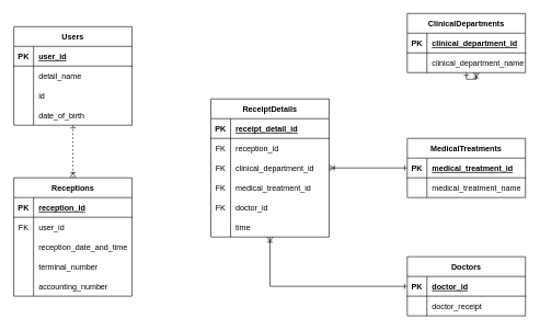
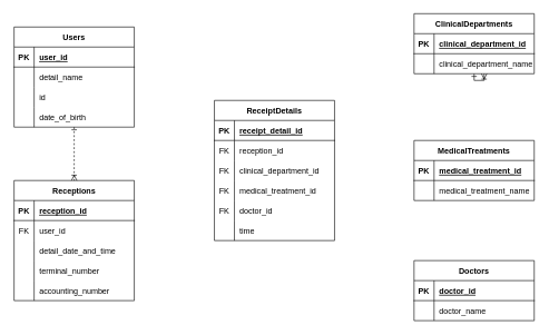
  <mxCell id="0" />
  <mxCell id="1" parent="0" />
  <mxCell id="2" value="Receptions" style="shape=table;startSize=30;container=1;collapsible=1;childLayout=tableLayout;fixedRows=1;rowLines=0;fontStyle=1;align=center;resizeLast=1;" vertex="1" parent="1"><mxGeometry x="20" y="270" width="180" height="180" as="geometry" /></mxCell>
  <mxCell id="3" value="" style="shape=tableRow;horizontal=0;startSize=0;swimlaneHead=0;swimlaneBody=0;fillColor=none;collapsible=0;dropTarget=0;points=[[0,0.5],[1,0.5]];portConstraint=eastwest;top=0;left=0;right=0;bottom=1;" vertex="1" parent="2"><mxGeometry y="30" width="180" height="30" as="geometry" /></mxCell>
  <mxCell id="4" value="PK" style="shape=partialRectangle;connectable=0;fillColor=none;top=0;left=0;bottom=0;right=0;fontStyle=1;overflow=hidden;" vertex="1" parent="3"><mxGeometry width="30" height="30" as="geometry"><mxRectangle width="30" height="30" as="alternateBounds" /></mxGeometry></mxCell>
  <mxCell id="5" value="reception_id" style="shape=partialRectangle;connectable=0;fillColor=none;top=0;left=0;bottom=0;right=0;align=left;spacingLeft=6;fontStyle=5;overflow=hidden;" vertex="1" parent="3"><mxGeometry x="30" width="150" height="30" as="geometry"><mxRectangle width="150" height="30" as="alternateBounds" /></mxGeometry></mxCell>
  <mxCell id="6" value="" style="shape=tableRow;horizontal=0;startSize=0;swimlaneHead=0;swimlaneBody=0;fillColor=none;collapsible=0;dropTarget=0;points=[[0,0.5],[1,0.5]];portConstraint=eastwest;top=0;left=0;right=0;bottom=0;" vertex="1" parent="2"><mxGeometry y="60" width="180" height="30" as="geometry" /></mxCell>
  <mxCell id="7" value="FK" style="shape=partialRectangle;connectable=0;fillColor=none;top=0;left=0;bottom=0;right=0;editable=1;overflow=hidden;" vertex="1" parent="6"><mxGeometry width="30" height="30" as="geometry"><mxRectangle width="30" height="30" as="alternateBounds" /></mxGeometry></mxCell>
  <mxCell id="8" value="user_id" style="shape=partialRectangle;connectable=0;fillColor=none;top=0;left=0;bottom=0;right=0;align=left;spacingLeft=6;overflow=hidden;" vertex="1" parent="6"><mxGeometry x="30" width="150" height="30" as="geometry"><mxRectangle width="150" height="30" as="alternateBounds" /></mxGeometry></mxCell>
  <mxCell id="9" value="" style="shape=tableRow;horizontal=0;startSize=0;swimlaneHead=0;swimlaneBody=0;fillColor=none;collapsible=0;dropTarget=0;points=[[0,0.5],[1,0.5]];portConstraint=eastwest;top=0;left=0;right=0;bottom=0;" vertex="1" parent="2"><mxGeometry y="90" width="180" height="30" as="geometry" /></mxCell>
  <mxCell id="10" value="" style="shape=partialRectangle;connectable=0;fillColor=none;top=0;left=0;bottom=0;right=0;editable=1;overflow=hidden;" vertex="1" parent="9"><mxGeometry width="30" height="30" as="geometry"><mxRectangle width="30" height="30" as="alternateBounds" /></mxGeometry></mxCell>
- <mxCell id="11" value="reception_date_and_time" style="shape=partialRectangle;connectable=0;fillColor=none;top=0;left=0;bottom=0;right=0;align=left;spacingLeft=6;overflow=hidden;" vertex="1" parent="9"><mxGeometry x="30" width="150" height="30" as="geometry"><mxRectangle width="150" height="30" as="alternateBounds" /></mxGeometry></mxCell>
+ <mxCell id="11" value="detail_date_and_time" style="shape=partialRectangle;connectable=0;fillColor=none;top=0;left=0;bottom=0;right=0;align=left;spacingLeft=6;overflow=hidden;" vertex="1" parent="9"><mxGeometry x="30" width="150" height="30" as="geometry"><mxRectangle width="150" height="30" as="alternateBounds" /></mxGeometry></mxCell>
  <mxCell id="12" value="" style="shape=tableRow;horizontal=0;startSize=0;swimlaneHead=0;swimlaneBody=0;fillColor=none;collapsible=0;dropTarget=0;points=[[0,0.5],[1,0.5]];portConstraint=eastwest;top=0;left=0;right=0;bottom=0;" vertex="1" parent="2"><mxGeometry y="120" width="180" height="30" as="geometry" /></mxCell>
  <mxCell id="13" value="" style="shape=partialRectangle;connectable=0;fillColor=none;top=0;left=0;bottom=0;right=0;editable=1;overflow=hidden;" vertex="1" parent="12"><mxGeometry width="30" height="30" as="geometry"><mxRectangle width="30" height="30" as="alternateBounds" /></mxGeometry></mxCell>
  <mxCell id="14" value="terminal_number" style="shape=partialRectangle;connectable=0;fillColor=none;top=0;left=0;bottom=0;right=0;align=left;spacingLeft=6;overflow=hidden;" vertex="1" parent="12"><mxGeometry x="30" width="150" height="30" as="geometry"><mxRectangle width="150" height="30" as="alternateBounds" /></mxGeometry></mxCell>
  <mxCell id="15" style="shape=tableRow;horizontal=0;startSize=0;swimlaneHead=0;swimlaneBody=0;fillColor=none;collapsible=0;dropTarget=0;points=[[0,0.5],[1,0.5]];portConstraint=eastwest;top=0;left=0;right=0;bottom=0;" vertex="1" parent="2"><mxGeometry y="150" width="180" height="30" as="geometry" /></mxCell>
  <mxCell id="16" style="shape=partialRectangle;connectable=0;fillColor=none;top=0;left=0;bottom=0;right=0;editable=1;overflow=hidden;" vertex="1" parent="15"><mxGeometry width="30" height="30" as="geometry"><mxRectangle width="30" height="30" as="alternateBounds" /></mxGeometry></mxCell>
  <mxCell id="17" value="accounting_number" style="shape=partialRectangle;connectable=0;fillColor=none;top=0;left=0;bottom=0;right=0;align=left;spacingLeft=6;overflow=hidden;" vertex="1" parent="15"><mxGeometry x="30" width="150" height="30" as="geometry"><mxRectangle width="150" height="30" as="alternateBounds" /></mxGeometry></mxCell>
  <mxCell id="18" value="ClinicalDepartments" style="shape=table;startSize=30;container=1;collapsible=1;childLayout=tableLayout;fixedRows=1;rowLines=0;fontStyle=1;align=center;resizeLast=1;" vertex="1" parent="1"><mxGeometry x="619" y="20" width="180" height="90" as="geometry" /></mxCell>
  <mxCell id="19" value="" style="shape=tableRow;horizontal=0;startSize=0;swimlaneHead=0;swimlaneBody=0;fillColor=none;collapsible=0;dropTarget=0;points=[[0,0.5],[1,0.5]];portConstraint=eastwest;top=0;left=0;right=0;bottom=1;" vertex="1" parent="18"><mxGeometry y="30" width="180" height="30" as="geometry" /></mxCell>
  <mxCell id="20" value="PK" style="shape=partialRectangle;connectable=0;fillColor=none;top=0;left=0;bottom=0;right=0;fontStyle=1;overflow=hidden;" vertex="1" parent="19"><mxGeometry width="30" height="30" as="geometry"><mxRectangle width="30" height="30" as="alternateBounds" /></mxGeometry></mxCell>
  <mxCell id="21" value="clinical_department_id" style="shape=partialRectangle;connectable=0;fillColor=none;top=0;left=0;bottom=0;right=0;align=left;spacingLeft=6;fontStyle=5;overflow=hidden;" vertex="1" parent="19"><mxGeometry x="30" width="150" height="30" as="geometry"><mxRectangle width="150" height="30" as="alternateBounds" /></mxGeometry></mxCell>
  <mxCell id="22" value="" style="shape=tableRow;horizontal=0;startSize=0;swimlaneHead=0;swimlaneBody=0;fillColor=none;collapsible=0;dropTarget=0;points=[[0,0.5],[1,0.5]];portConstraint=eastwest;top=0;left=0;right=0;bottom=0;" vertex="1" parent="18"><mxGeometry y="60" width="180" height="30" as="geometry" /></mxCell>
  <mxCell id="23" value="" style="shape=partialRectangle;connectable=0;fillColor=none;top=0;left=0;bottom=0;right=0;editable=1;overflow=hidden;" vertex="1" parent="22"><mxGeometry width="30" height="30" as="geometry"><mxRectangle width="30" height="30" as="alternateBounds" /></mxGeometry></mxCell>
  <mxCell id="24" value="clinical_department_name" style="shape=partialRectangle;connectable=0;fillColor=none;top=0;left=0;bottom=0;right=0;align=left;spacingLeft=6;overflow=hidden;" vertex="1" parent="22"><mxGeometry x="30" width="150" height="30" as="geometry"><mxRectangle width="150" height="30" as="alternateBounds" /></mxGeometry></mxCell>
  <mxCell id="25" value="ReceiptDetails" style="shape=table;startSize=30;container=1;collapsible=1;childLayout=tableLayout;fixedRows=1;rowLines=0;fontStyle=1;align=center;resizeLast=1;" vertex="1" parent="1"><mxGeometry x="320" y="150" width="180" height="210" as="geometry" /></mxCell>
  <mxCell id="26" value="" style="shape=tableRow;horizontal=0;startSize=0;swimlaneHead=0;swimlaneBody=0;fillColor=none;collapsible=0;dropTarget=0;points=[[0,0.5],[1,0.5]];portConstraint=eastwest;top=0;left=0;right=0;bottom=1;" vertex="1" parent="25"><mxGeometry y="30" width="180" height="30" as="geometry" /></mxCell>
  <mxCell id="27" value="PK" style="shape=partialRectangle;connectable=0;fillColor=none;top=0;left=0;bottom=0;right=0;fontStyle=1;overflow=hidden;" vertex="1" parent="26"><mxGeometry width="30" height="30" as="geometry"><mxRectangle width="30" height="30" as="alternateBounds" /></mxGeometry></mxCell>
  <mxCell id="28" value="receipt_detail_id" style="shape=partialRectangle;connectable=0;fillColor=none;top=0;left=0;bottom=0;right=0;align=left;spacingLeft=6;fontStyle=5;overflow=hidden;" vertex="1" parent="26"><mxGeometry x="30" width="150" height="30" as="geometry"><mxRectangle width="150" height="30" as="alternateBounds" /></mxGeometry></mxCell>
  <mxCell id="29" value="" style="shape=tableRow;horizontal=0;startSize=0;swimlaneHead=0;swimlaneBody=0;fillColor=none;collapsible=0;dropTarget=0;points=[[0,0.5],[1,0.5]];portConstraint=eastwest;top=0;left=0;right=0;bottom=0;" vertex="1" parent="25"><mxGeometry y="60" width="180" height="30" as="geometry" /></mxCell>
  <mxCell id="30" value="FK" style="shape=partialRectangle;connectable=0;fillColor=none;top=0;left=0;bottom=0;right=0;editable=1;overflow=hidden;" vertex="1" parent="29"><mxGeometry width="30" height="30" as="geometry"><mxRectangle width="30" height="30" as="alternateBounds" /></mxGeometry></mxCell>
  <mxCell id="31" value="reception_id" style="shape=partialRectangle;connectable=0;fillColor=none;top=0;left=0;bottom=0;right=0;align=left;spacingLeft=6;overflow=hidden;" vertex="1" parent="29"><mxGeometry x="30" width="150" height="30" as="geometry"><mxRectangle width="150" height="30" as="alternateBounds" /></mxGeometry></mxCell>
  <mxCell id="32" value="" style="shape=tableRow;horizontal=0;startSize=0;swimlaneHead=0;swimlaneBody=0;fillColor=none;collapsible=0;dropTarget=0;points=[[0,0.5],[1,0.5]];portConstraint=eastwest;top=0;left=0;right=0;bottom=0;" vertex="1" parent="25"><mxGeometry y="90" width="180" height="30" as="geometry" /></mxCell>
  <mxCell id="33" value="FK" style="shape=partialRectangle;connectable=0;fillColor=none;top=0;left=0;bottom=0;right=0;editable=1;overflow=hidden;" vertex="1" parent="32"><mxGeometry width="30" height="30" as="geometry"><mxRectangle width="30" height="30" as="alternateBounds" /></mxGeometry></mxCell>
  <mxCell id="34" value="clinical_department_id" style="shape=partialRectangle;connectable=0;fillColor=none;top=0;left=0;bottom=0;right=0;align=left;spacingLeft=6;overflow=hidden;fontStyle=0" vertex="1" parent="32"><mxGeometry x="30" width="150" height="30" as="geometry"><mxRectangle width="150" height="30" as="alternateBounds" /></mxGeometry></mxCell>
  <mxCell id="35" value="" style="shape=tableRow;horizontal=0;startSize=0;swimlaneHead=0;swimlaneBody=0;fillColor=none;collapsible=0;dropTarget=0;points=[[0,0.5],[1,0.5]];portConstraint=eastwest;top=0;left=0;right=0;bottom=0;" vertex="1" parent="25"><mxGeometry y="120" width="180" height="30" as="geometry" /></mxCell>
  <mxCell id="36" value="FK" style="shape=partialRectangle;connectable=0;fillColor=none;top=0;left=0;bottom=0;right=0;editable=1;overflow=hidden;" vertex="1" parent="35"><mxGeometry width="30" height="30" as="geometry"><mxRectangle width="30" height="30" as="alternateBounds" /></mxGeometry></mxCell>
  <mxCell id="37" value="medical_treatment_id" style="shape=partialRectangle;connectable=0;fillColor=none;top=0;left=0;bottom=0;right=0;align=left;spacingLeft=6;overflow=hidden;" vertex="1" parent="35"><mxGeometry x="30" width="150" height="30" as="geometry"><mxRectangle width="150" height="30" as="alternateBounds" /></mxGeometry></mxCell>
  <mxCell id="38" style="shape=tableRow;horizontal=0;startSize=0;swimlaneHead=0;swimlaneBody=0;fillColor=none;collapsible=0;dropTarget=0;points=[[0,0.5],[1,0.5]];portConstraint=eastwest;top=0;left=0;right=0;bottom=0;" vertex="1" parent="25"><mxGeometry y="150" width="180" height="30" as="geometry" /></mxCell>
  <mxCell id="39" value="FK" style="shape=partialRectangle;connectable=0;fillColor=none;top=0;left=0;bottom=0;right=0;editable=1;overflow=hidden;" vertex="1" parent="38"><mxGeometry width="30" height="30" as="geometry"><mxRectangle width="30" height="30" as="alternateBounds" /></mxGeometry></mxCell>
  <mxCell id="40" value="doctor_id" style="shape=partialRectangle;connectable=0;fillColor=none;top=0;left=0;bottom=0;right=0;align=left;spacingLeft=6;overflow=hidden;" vertex="1" parent="38"><mxGeometry x="30" width="150" height="30" as="geometry"><mxRectangle width="150" height="30" as="alternateBounds" /></mxGeometry></mxCell>
  <mxCell id="41" style="shape=tableRow;horizontal=0;startSize=0;swimlaneHead=0;swimlaneBody=0;fillColor=none;collapsible=0;dropTarget=0;points=[[0,0.5],[1,0.5]];portConstraint=eastwest;top=0;left=0;right=0;bottom=0;" vertex="1" parent="25"><mxGeometry y="180" width="180" height="30" as="geometry" /></mxCell>
  <mxCell id="42" style="shape=partialRectangle;connectable=0;fillColor=none;top=0;left=0;bottom=0;right=0;editable=1;overflow=hidden;" vertex="1" parent="41"><mxGeometry width="30" height="30" as="geometry"><mxRectangle width="30" height="30" as="alternateBounds" /></mxGeometry></mxCell>
  <mxCell id="43" value="time" style="shape=partialRectangle;connectable=0;fillColor=none;top=0;left=0;bottom=0;right=0;align=left;spacingLeft=6;overflow=hidden;" vertex="1" parent="41"><mxGeometry x="30" width="150" height="30" as="geometry"><mxRectangle width="150" height="30" as="alternateBounds" /></mxGeometry></mxCell>
  <mxCell id="44" value="Users" style="shape=table;startSize=30;container=1;collapsible=1;childLayout=tableLayout;fixedRows=1;rowLines=0;fontStyle=1;align=center;resizeLast=1;" vertex="1" parent="1"><mxGeometry x="20" y="40" width="180" height="150" as="geometry" /></mxCell>
  <mxCell id="45" value="" style="shape=tableRow;horizontal=0;startSize=0;swimlaneHead=0;swimlaneBody=0;fillColor=none;collapsible=0;dropTarget=0;points=[[0,0.5],[1,0.5]];portConstraint=eastwest;top=0;left=0;right=0;bottom=1;" vertex="1" parent="44"><mxGeometry y="30" width="180" height="30" as="geometry" /></mxCell>
  <mxCell id="46" value="PK" style="shape=partialRectangle;connectable=0;fillColor=none;top=0;left=0;bottom=0;right=0;fontStyle=1;overflow=hidden;" vertex="1" parent="45"><mxGeometry width="30" height="30" as="geometry"><mxRectangle width="30" height="30" as="alternateBounds" /></mxGeometry></mxCell>
  <mxCell id="47" value="user_id" style="shape=partialRectangle;connectable=0;fillColor=none;top=0;left=0;bottom=0;right=0;align=left;spacingLeft=6;fontStyle=5;overflow=hidden;" vertex="1" parent="45"><mxGeometry x="30" width="150" height="30" as="geometry"><mxRectangle width="150" height="30" as="alternateBounds" /></mxGeometry></mxCell>
  <mxCell id="48" value="" style="shape=tableRow;horizontal=0;startSize=0;swimlaneHead=0;swimlaneBody=0;fillColor=none;collapsible=0;dropTarget=0;points=[[0,0.5],[1,0.5]];portConstraint=eastwest;top=0;left=0;right=0;bottom=0;" vertex="1" parent="44"><mxGeometry y="60" width="180" height="30" as="geometry" /></mxCell>
  <mxCell id="49" value="" style="shape=partialRectangle;connectable=0;fillColor=none;top=0;left=0;bottom=0;right=0;editable=1;overflow=hidden;" vertex="1" parent="48"><mxGeometry width="30" height="30" as="geometry"><mxRectangle width="30" height="30" as="alternateBounds" /></mxGeometry></mxCell>
  <mxCell id="50" value="detail_name" style="shape=partialRectangle;connectable=0;fillColor=none;top=0;left=0;bottom=0;right=0;align=left;spacingLeft=6;overflow=hidden;" vertex="1" parent="48"><mxGeometry x="30" width="150" height="30" as="geometry"><mxRectangle width="150" height="30" as="alternateBounds" /></mxGeometry></mxCell>
  <mxCell id="51" value="" style="shape=tableRow;horizontal=0;startSize=0;swimlaneHead=0;swimlaneBody=0;fillColor=none;collapsible=0;dropTarget=0;points=[[0,0.5],[1,0.5]];portConstraint=eastwest;top=0;left=0;right=0;bottom=0;" vertex="1" parent="44"><mxGeometry y="90" width="180" height="30" as="geometry" /></mxCell>
  <mxCell id="52" value="" style="shape=partialRectangle;connectable=0;fillColor=none;top=0;left=0;bottom=0;right=0;editable=1;overflow=hidden;" vertex="1" parent="51"><mxGeometry width="30" height="30" as="geometry"><mxRectangle width="30" height="30" as="alternateBounds" /></mxGeometry></mxCell>
  <mxCell id="53" value="id" style="shape=partialRectangle;connectable=0;fillColor=none;top=0;left=0;bottom=0;right=0;align=left;spacingLeft=6;overflow=hidden;" vertex="1" parent="51"><mxGeometry x="30" width="150" height="30" as="geometry"><mxRectangle width="150" height="30" as="alternateBounds" /></mxGeometry></mxCell>
  <mxCell id="54" value="" style="shape=tableRow;horizontal=0;startSize=0;swimlaneHead=0;swimlaneBody=0;fillColor=none;collapsible=0;dropTarget=0;points=[[0,0.5],[1,0.5]];portConstraint=eastwest;top=0;left=0;right=0;bottom=0;" vertex="1" parent="44"><mxGeometry y="120" width="180" height="30" as="geometry" /></mxCell>
  <mxCell id="55" value="" style="shape=partialRectangle;connectable=0;fillColor=none;top=0;left=0;bottom=0;right=0;editable=1;overflow=hidden;" vertex="1" parent="54"><mxGeometry width="30" height="30" as="geometry"><mxRectangle width="30" height="30" as="alternateBounds" /></mxGeometry></mxCell>
  <mxCell id="56" value="date_of_birth" style="shape=partialRectangle;connectable=0;fillColor=none;top=0;left=0;bottom=0;right=0;align=left;spacingLeft=6;overflow=hidden;" vertex="1" parent="54"><mxGeometry x="30" width="150" height="30" as="geometry"><mxRectangle width="150" height="30" as="alternateBounds" /></mxGeometry></mxCell>
  <mxCell id="57" value="MedicalTreatments" style="shape=table;startSize=30;container=1;collapsible=1;childLayout=tableLayout;fixedRows=1;rowLines=0;fontStyle=1;align=center;resizeLast=1;" vertex="1" parent="1"><mxGeometry x="619" y="210" width="180" height="90" as="geometry" /></mxCell>
  <mxCell id="58" value="" style="shape=tableRow;horizontal=0;startSize=0;swimlaneHead=0;swimlaneBody=0;fillColor=none;collapsible=0;dropTarget=0;points=[[0,0.5],[1,0.5]];portConstraint=eastwest;top=0;left=0;right=0;bottom=1;" vertex="1" parent="57"><mxGeometry y="30" width="180" height="30" as="geometry" /></mxCell>
  <mxCell id="59" value="PK" style="shape=partialRectangle;connectable=0;fillColor=none;top=0;left=0;bottom=0;right=0;fontStyle=1;overflow=hidden;" vertex="1" parent="58"><mxGeometry width="30" height="30" as="geometry"><mxRectangle width="30" height="30" as="alternateBounds" /></mxGeometry></mxCell>
  <mxCell id="60" value="medical_treatment_id" style="shape=partialRectangle;connectable=0;fillColor=none;top=0;left=0;bottom=0;right=0;align=left;spacingLeft=6;fontStyle=5;overflow=hidden;" vertex="1" parent="58"><mxGeometry x="30" width="150" height="30" as="geometry"><mxRectangle width="150" height="30" as="alternateBounds" /></mxGeometry></mxCell>
  <mxCell id="61" value="" style="shape=tableRow;horizontal=0;startSize=0;swimlaneHead=0;swimlaneBody=0;fillColor=none;collapsible=0;dropTarget=0;points=[[0,0.5],[1,0.5]];portConstraint=eastwest;top=0;left=0;right=0;bottom=0;" vertex="1" parent="57"><mxGeometry y="60" width="180" height="30" as="geometry" /></mxCell>
  <mxCell id="62" value="" style="shape=partialRectangle;connectable=0;fillColor=none;top=0;left=0;bottom=0;right=0;editable=1;overflow=hidden;" vertex="1" parent="61"><mxGeometry width="30" height="30" as="geometry"><mxRectangle width="30" height="30" as="alternateBounds" /></mxGeometry></mxCell>
  <mxCell id="63" value="medical_treatment_name" style="shape=partialRectangle;connectable=0;fillColor=none;top=0;left=0;bottom=0;right=0;align=left;spacingLeft=6;overflow=hidden;" vertex="1" parent="61"><mxGeometry x="30" width="150" height="30" as="geometry"><mxRectangle width="150" height="30" as="alternateBounds" /></mxGeometry></mxCell>
  <mxCell id="64" value="Doctors" style="shape=table;startSize=30;container=1;collapsible=1;childLayout=tableLayout;fixedRows=1;rowLines=0;fontStyle=1;align=center;resizeLast=1;" vertex="1" parent="1"><mxGeometry x="619" y="390" width="180" height="90" as="geometry" /></mxCell>
  <mxCell id="65" value="" style="shape=tableRow;horizontal=0;startSize=0;swimlaneHead=0;swimlaneBody=0;fillColor=none;collapsible=0;dropTarget=0;points=[[0,0.5],[1,0.5]];portConstraint=eastwest;top=0;left=0;right=0;bottom=1;" vertex="1" parent="64"><mxGeometry y="30" width="180" height="30" as="geometry" /></mxCell>
  <mxCell id="66" value="PK" style="shape=partialRectangle;connectable=0;fillColor=none;top=0;left=0;bottom=0;right=0;fontStyle=1;overflow=hidden;" vertex="1" parent="65"><mxGeometry width="30" height="30" as="geometry"><mxRectangle width="30" height="30" as="alternateBounds" /></mxGeometry></mxCell>
  <mxCell id="67" value="doctor_id" style="shape=partialRectangle;connectable=0;fillColor=none;top=0;left=0;bottom=0;right=0;align=left;spacingLeft=6;fontStyle=5;overflow=hidden;" vertex="1" parent="65"><mxGeometry x="30" width="150" height="30" as="geometry"><mxRectangle width="150" height="30" as="alternateBounds" /></mxGeometry></mxCell>
  <mxCell id="68" value="" style="shape=tableRow;horizontal=0;startSize=0;swimlaneHead=0;swimlaneBody=0;fillColor=none;collapsible=0;dropTarget=0;points=[[0,0.5],[1,0.5]];portConstraint=eastwest;top=0;left=0;right=0;bottom=0;" vertex="1" parent="64"><mxGeometry y="60" width="180" height="30" as="geometry" /></mxCell>
  <mxCell id="69" value="" style="shape=partialRectangle;connectable=0;fillColor=none;top=0;left=0;bottom=0;right=0;editable=1;overflow=hidden;" vertex="1" parent="68"><mxGeometry width="30" height="30" as="geometry"><mxRectangle width="30" height="30" as="alternateBounds" /></mxGeometry></mxCell>
- <mxCell id="70" value="doctor_receipt" style="shape=partialRectangle;connectable=0;fillColor=none;top=0;left=0;bottom=0;right=0;align=left;spacingLeft=6;overflow=hidden;" vertex="1" parent="68"><mxGeometry x="30" width="150" height="30" as="geometry"><mxRectangle width="150" height="30" as="alternateBounds" /></mxGeometry></mxCell>
+ <mxCell id="70" value="doctor_name" style="shape=partialRectangle;connectable=0;fillColor=none;top=0;left=0;bottom=0;right=0;align=left;spacingLeft=6;overflow=hidden;" vertex="1" parent="68"><mxGeometry x="30" width="150" height="30" as="geometry"><mxRectangle width="150" height="30" as="alternateBounds" /></mxGeometry></mxCell>
  <mxCell id="71" value="" style="fontSize=12;html=1;endArrow=ERoneToMany;rounded=0;startArrow=ERone;startFill=0;dashed=1;" edge="1" parent="1" source="44" target="2"><mxGeometry width="100" height="100" relative="1" as="geometry"><mxPoint x="149" y="220" as="sourcePoint" /><mxPoint x="489" y="140" as="targetPoint" /></mxGeometry></mxCell>
  <mxCell id="72" value="" style="fontSize=12;html=1;endArrow=ERoneToMany;rounded=0;startArrow=ERone;startFill=0;edgeStyle=orthogonalEdgeStyle;" edge="1" parent="1" source="18" target="24"><mxGeometry width="100" height="100" relative="1" as="geometry"><mxPoint x="210" y="370" as="sourcePoint" /><mxPoint x="330" y="265.048" as="targetPoint" /></mxGeometry></mxCell>
- <mxCell id="73" value="" style="fontSize=12;html=1;endArrow=ERoneToMany;rounded=0;startArrow=ERone;startFill=0;" edge="1" parent="1" source="57" target="25"><mxGeometry width="100" height="100" relative="1" as="geometry"><mxPoint x="610" y="-34.952" as="sourcePoint" /><mxPoint x="420" y="160" as="targetPoint" /></mxGeometry></mxCell>
- <mxCell id="74" value="" style="fontSize=12;html=1;endArrow=ERoneToMany;rounded=0;startArrow=ERone;startFill=0;edgeStyle=orthogonalEdgeStyle;" edge="1" parent="1" source="64" target="25"><mxGeometry width="100" height="100" relative="1" as="geometry"><mxPoint x="610" y="-34.952" as="sourcePoint" /><mxPoint x="420" y="160" as="targetPoint" /></mxGeometry></mxCell>
